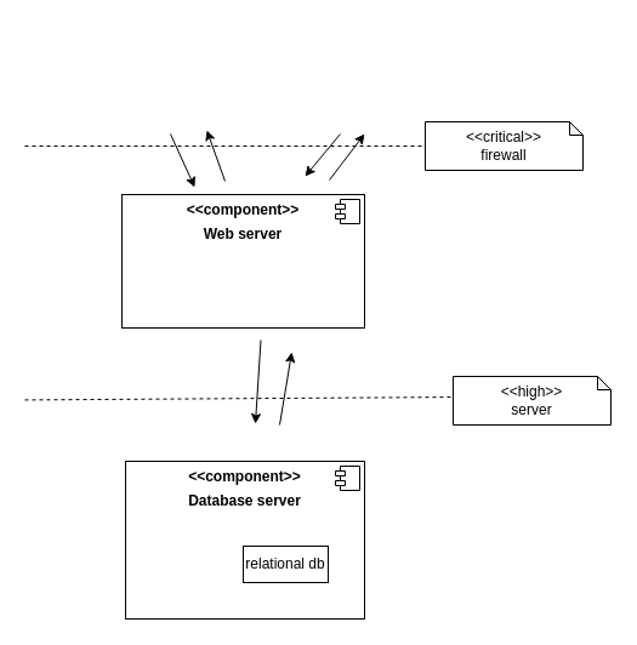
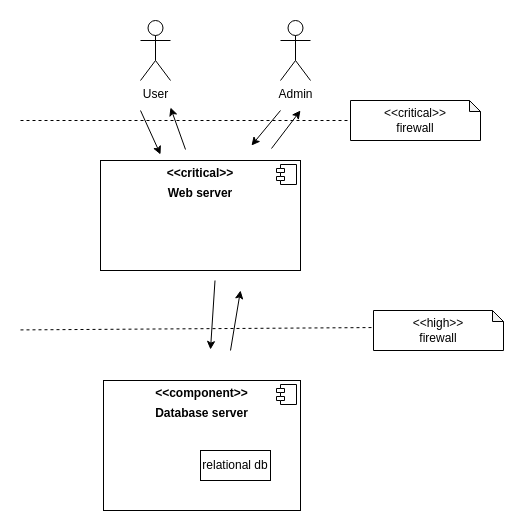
  <mxCell id="0" />
  <mxCell id="1" parent="0" />
- <mxCell id="2" value="&lt;p style=&quot;margin: 0px ; margin-top: 6px ; text-align: center&quot;&gt;&lt;b&gt;&amp;lt;&amp;lt;component&amp;gt;&amp;gt;&lt;/b&gt;&lt;/p&gt;&lt;p style=&quot;margin: 0px ; margin-top: 6px ; text-align: center&quot;&gt;&lt;b&gt;Web server&lt;/b&gt;&lt;/p&gt;" style="align=left;overflow=fill;html=1;dropTarget=0;" parent="1" vertex="1"><mxGeometry x="100" y="160" width="200" height="110" as="geometry" /></mxCell>
+ <mxCell id="2" value="&lt;p style=&quot;margin: 0px ; margin-top: 6px ; text-align: center&quot;&gt;&lt;b&gt;&amp;lt;&amp;lt;critical&amp;gt;&amp;gt;&lt;/b&gt;&lt;/p&gt;&lt;p style=&quot;margin: 0px ; margin-top: 6px ; text-align: center&quot;&gt;&lt;b&gt;Web server&lt;/b&gt;&lt;/p&gt;" style="align=left;overflow=fill;html=1;dropTarget=0;" parent="1" vertex="1"><mxGeometry x="100" y="160" width="200" height="110" as="geometry" /></mxCell>
  <mxCell id="3" value="" style="shape=component;jettyWidth=8;jettyHeight=4;" parent="2" vertex="1"><mxGeometry x="1" width="20" height="20" relative="1" as="geometry"><mxPoint x="-24" y="4" as="offset" /></mxGeometry></mxCell>
  <mxCell id="4" value="&lt;p style=&quot;margin: 0px ; margin-top: 6px ; text-align: center&quot;&gt;&lt;b&gt;&amp;lt;&amp;lt;component&amp;gt;&amp;gt;&lt;/b&gt;&lt;/p&gt;&lt;p style=&quot;margin: 0px ; margin-top: 6px ; text-align: center&quot;&gt;&lt;b&gt;Database server&lt;/b&gt;&lt;/p&gt;" style="align=left;overflow=fill;html=1;dropTarget=0;" parent="1" vertex="1"><mxGeometry x="103" y="380" width="197" height="130" as="geometry" /></mxCell>
  <mxCell id="5" value="" style="shape=component;jettyWidth=8;jettyHeight=4;" parent="4" vertex="1"><mxGeometry x="1" width="20" height="20" relative="1" as="geometry"><mxPoint x="-24" y="4" as="offset" /></mxGeometry></mxCell>
  <mxCell id="6" value="" style="endArrow=none;dashed=1;html=1;rounded=0;fontSize=8;startArrow=none;" parent="1" source="8" edge="1"><mxGeometry width="50" height="50" relative="1" as="geometry"><mxPoint x="20" y="120" as="sourcePoint" /><mxPoint x="400" y="120" as="targetPoint" /></mxGeometry></mxCell>
  <mxCell id="7" value="" style="endArrow=none;dashed=1;html=1;rounded=0;fontSize=8;" parent="1" edge="1"><mxGeometry width="50" height="50" relative="1" as="geometry"><mxPoint x="20" y="329.41" as="sourcePoint" /><mxPoint x="382" y="327" as="targetPoint" /></mxGeometry></mxCell>
  <mxCell id="8" value="&amp;lt;&amp;lt;critical&amp;gt;&amp;gt;&lt;br&gt;firewall" style="shape=note;whiteSpace=wrap;html=1;backgroundOutline=1;darkOpacity=0.05;size=11;" parent="1" vertex="1"><mxGeometry x="350" y="100" width="130" height="40" as="geometry" /></mxCell>
  <mxCell id="9" value="" style="endArrow=none;dashed=1;html=1;rounded=0;fontSize=8;" parent="1" target="8" edge="1"><mxGeometry width="50" height="50" relative="1" as="geometry"><mxPoint x="20" y="120" as="sourcePoint" /><mxPoint x="800" y="120" as="targetPoint" /></mxGeometry></mxCell>
- <mxCell id="10" value="&amp;lt;&amp;lt;high&amp;gt;&amp;gt;&lt;br&gt;server" style="shape=note;whiteSpace=wrap;html=1;backgroundOutline=1;darkOpacity=0.05;size=11;" parent="1" vertex="1"><mxGeometry x="373" y="310" width="130" height="40" as="geometry" /></mxCell>
+ <mxCell id="10" value="&amp;lt;&amp;lt;high&amp;gt;&amp;gt;&lt;br&gt;firewall" style="shape=note;whiteSpace=wrap;html=1;backgroundOutline=1;darkOpacity=0.05;size=11;" parent="1" vertex="1"><mxGeometry x="373" y="310" width="130" height="40" as="geometry" /></mxCell>
+ <mxCell id="11" value="User" style="shape=umlActor;verticalLabelPosition=bottom;verticalAlign=top;html=1;outlineConnect=0;" parent="1" vertex="1"><mxGeometry x="140" y="20" width="30" height="60" as="geometry" /></mxCell>
+ <mxCell id="12" value="Admin" style="shape=umlActor;verticalLabelPosition=bottom;verticalAlign=top;html=1;outlineConnect=0;" parent="1" vertex="1"><mxGeometry x="280" y="20" width="30" height="60" as="geometry" /></mxCell>
  <mxCell id="13" value="" style="endArrow=classic;html=1;rounded=0;" edge="1" parent="1"><mxGeometry width="50" height="50" relative="1" as="geometry"><mxPoint x="140" y="110" as="sourcePoint" /><mxPoint x="160" y="154" as="targetPoint" /></mxGeometry></mxCell>
  <mxCell id="14" value="" style="endArrow=classic;html=1;rounded=0;" edge="1" parent="1"><mxGeometry width="50" height="50" relative="1" as="geometry"><mxPoint x="280" y="110" as="sourcePoint" /><mxPoint x="251" y="145" as="targetPoint" /></mxGeometry></mxCell>
  <mxCell id="15" value="" style="endArrow=classic;html=1;rounded=0;" edge="1" parent="1"><mxGeometry width="50" height="50" relative="1" as="geometry"><mxPoint x="214.5" y="280" as="sourcePoint" /><mxPoint x="210" y="349" as="targetPoint" /></mxGeometry></mxCell>
  <mxCell id="16" value="relational db" style="rounded=0;whiteSpace=wrap;html=1;" vertex="1" parent="1"><mxGeometry x="200" y="450" width="70" height="30" as="geometry" /></mxCell>
  <mxCell id="17" value="" style="endArrow=classic;html=1;rounded=0;" edge="1" parent="1"><mxGeometry width="50" height="50" relative="1" as="geometry"><mxPoint x="230" y="350" as="sourcePoint" /><mxPoint x="240" y="290" as="targetPoint" /></mxGeometry></mxCell>
  <mxCell id="18" value="" style="endArrow=classic;html=1;rounded=0;" edge="1" parent="1"><mxGeometry width="50" height="50" relative="1" as="geometry"><mxPoint x="185" y="149" as="sourcePoint" /><mxPoint x="170" y="107" as="targetPoint" /></mxGeometry></mxCell>
  <mxCell id="19" value="" style="endArrow=classic;html=1;rounded=0;" edge="1" parent="1"><mxGeometry width="50" height="50" relative="1" as="geometry"><mxPoint x="271" y="148" as="sourcePoint" /><mxPoint x="300" y="110" as="targetPoint" /></mxGeometry></mxCell>
